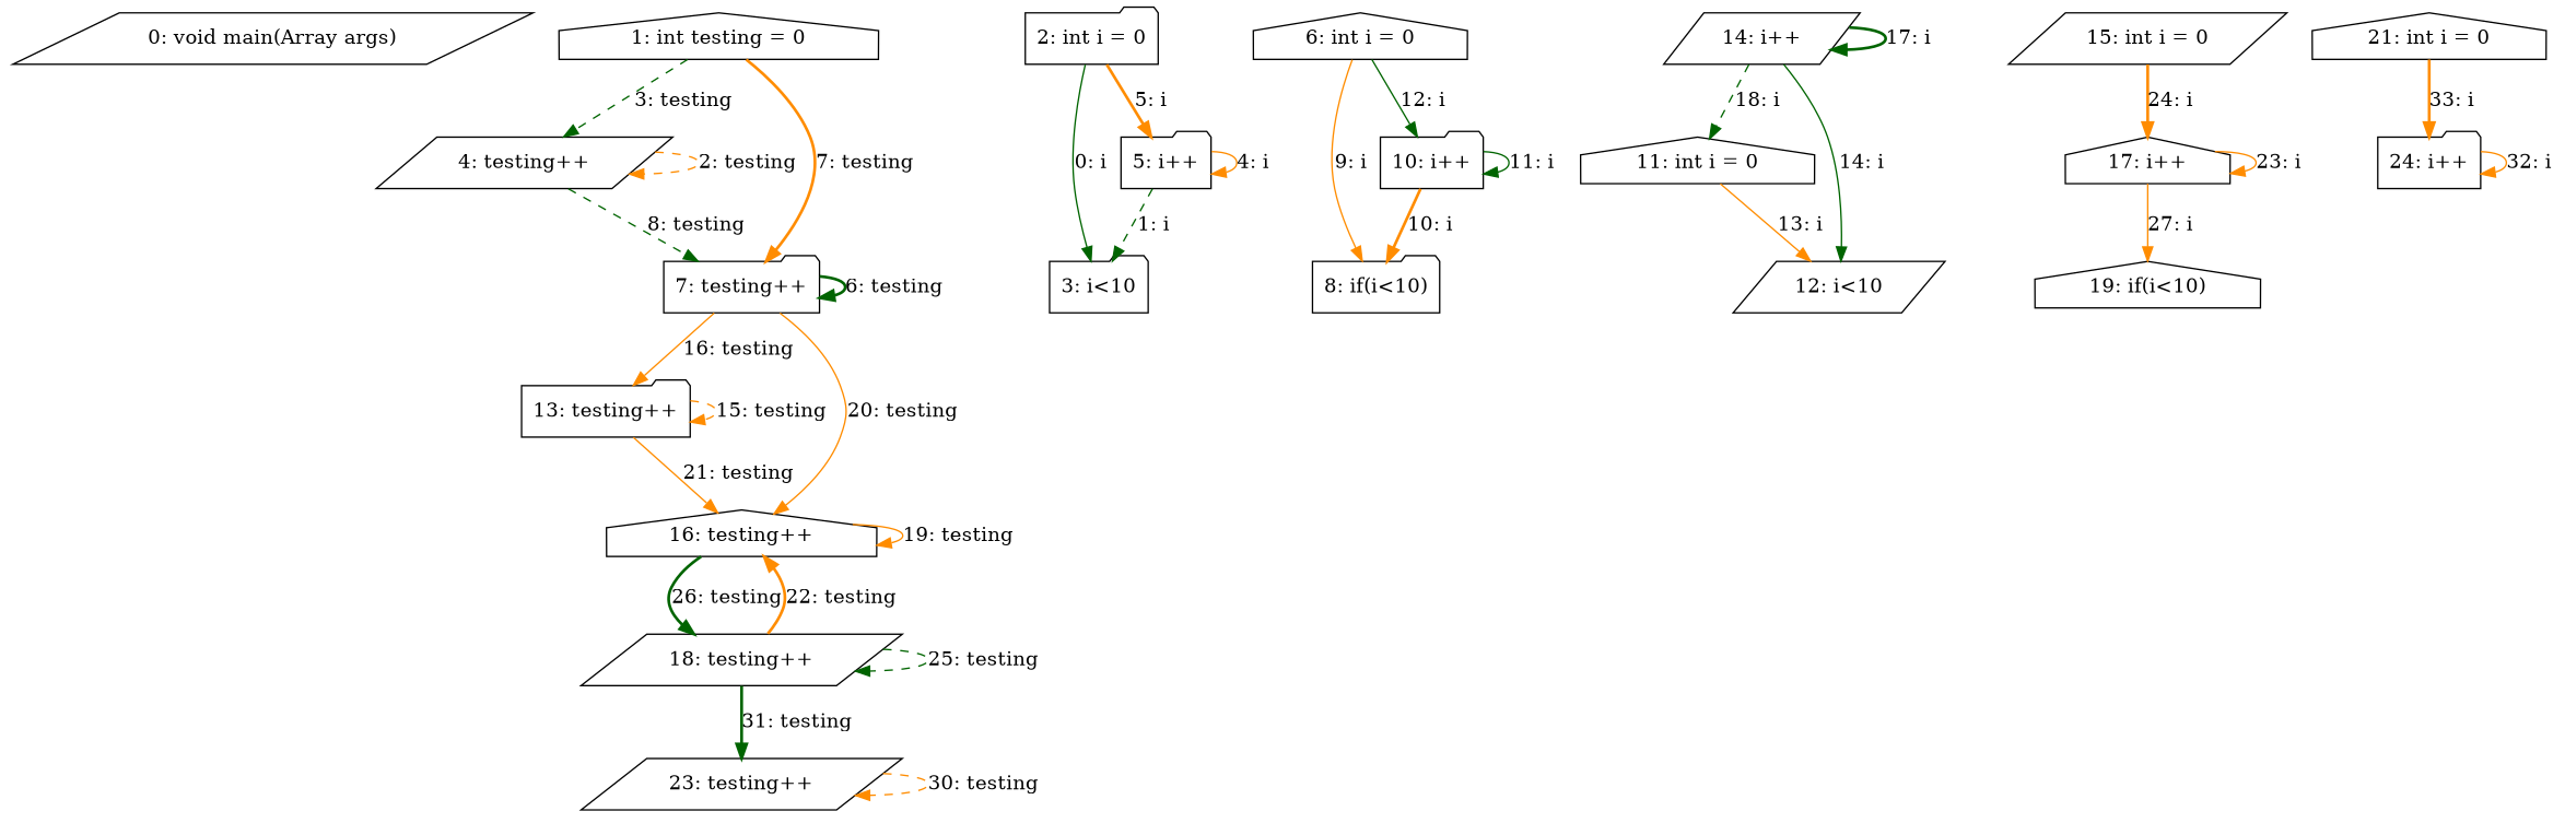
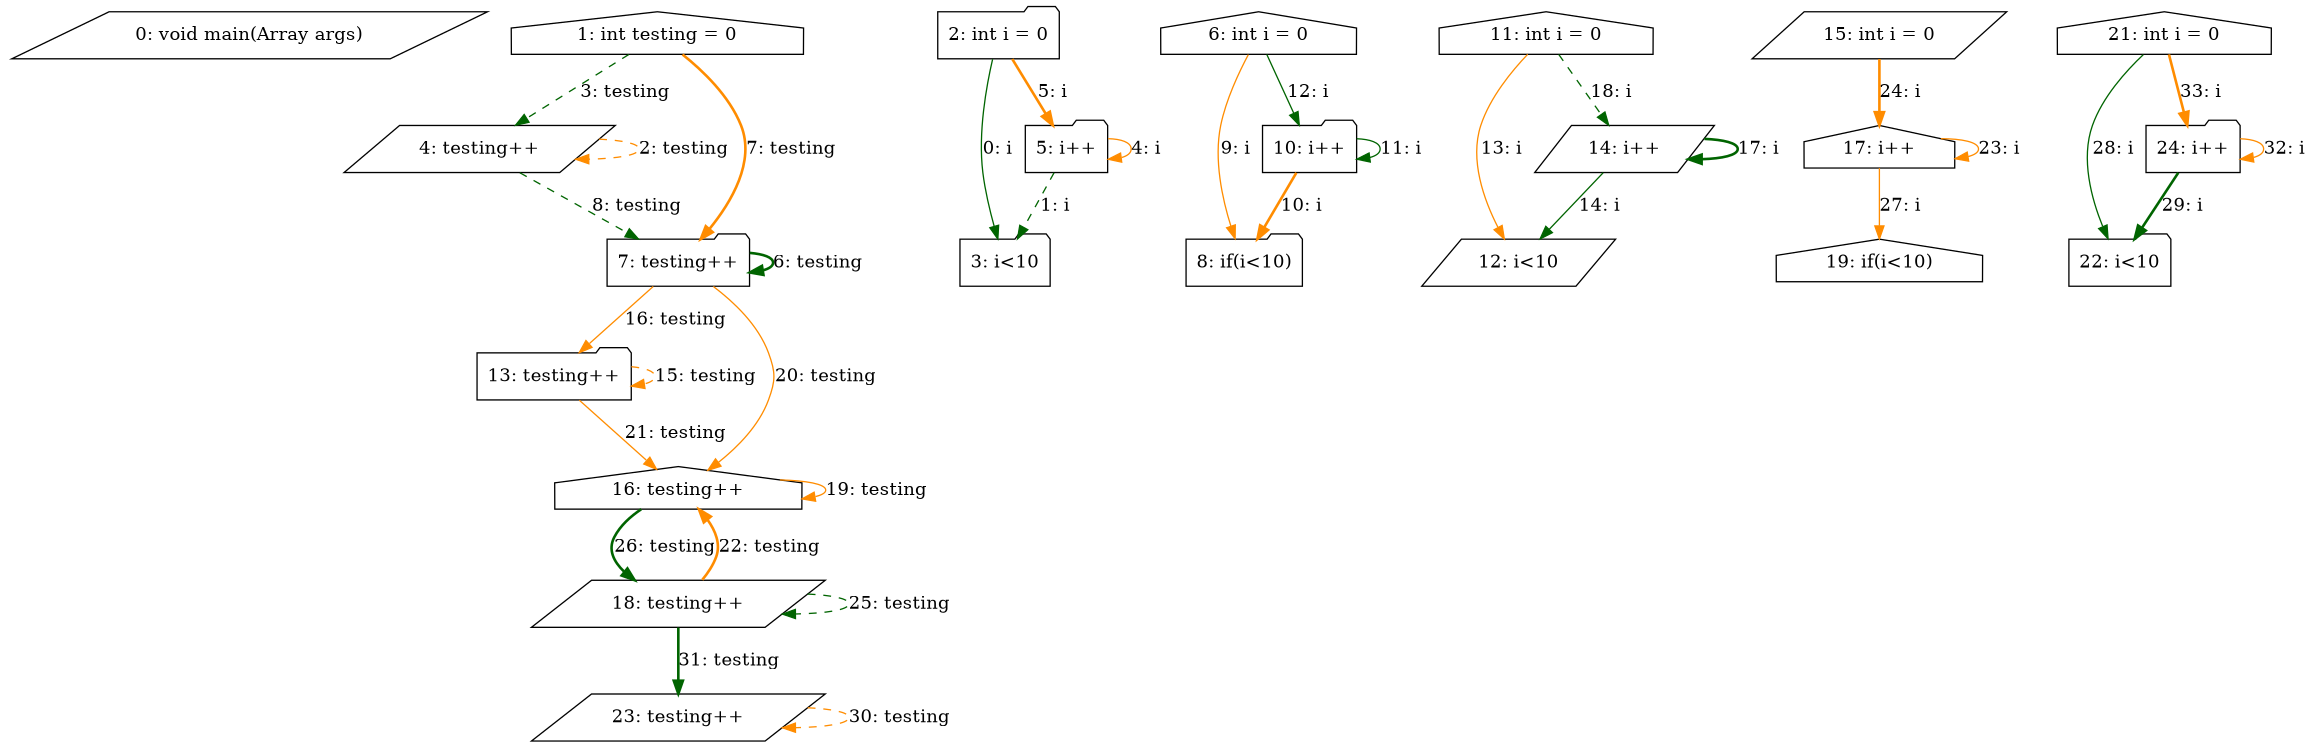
  digraph {
    node [shape=folder]
    edge [color=darkorange style=solid]
    n1 [label="0: void main(Array args)" shape=parallelogram]
    n2 [label="1: int testing = 0" shape=house]
    n3 [label="4: testing++" shape=parallelogram]
    n4 [label="7: testing++"]
    n5 [label="13: testing++"]
    n6 [label="16: testing++" shape=house]
    n7 [label="2: int i = 0"]
    n8 [label="3: i<10"]
    n9 [label="5: i++"]
    n10 [label="6: int i = 0" shape=house]
    n11 [label="8: if(i<10)"]
    n12 [label="10: i++"]
    n13 [label="18: testing++" shape=parallelogram]
    n14 [label="11: int i = 0" shape=house]
    n15 [label="12: i<10" shape=parallelogram]
    n16 [label="14: i++" shape=parallelogram]
    n17 [label="15: int i = 0" shape=parallelogram]
    n18 [label="17: i++" shape=house]
    n19 [label="19: if(i<10)" shape=house]
    n20 [label="23: testing++" shape=parallelogram]
    n21 [label="21: int i = 0" shape=house]
+   n22 [label="22: i<10"]
    n23 [label="24: i++"]
    n2 -> n3 [color=darkgreen label="3: testing" style=dashed]
    n2 -> n4 [label="7: testing" style=bold]
    n3 -> n3 [label="2: testing" style=dashed]
    n3 -> n4 [color=darkgreen label="8: testing" style=dashed]
    n4 -> n4 [color=darkgreen label="6: testing" style=bold]
    n4 -> n5 [label="16: testing"]
    n4 -> n6 [label="20: testing"]
    n5 -> n5 [label="15: testing" style=dashed]
    n5 -> n6 [label="21: testing"]
    n6 -> n6 [label="19: testing"]
    n6 -> n13 [color=darkgreen label="26: testing" style=bold]
    n7 -> n8 [color=darkgreen label="0: i"]
    n7 -> n9 [label="5: i" style=bold]
    n9 -> n8 [color=darkgreen label="1: i" style=dashed]
    n9 -> n9 [label="4: i"]
    n10 -> n11 [label="9: i"]
    n10 -> n12 [color=darkgreen label="12: i"]
    n12 -> n11 [label="10: i" style=bold]
    n12 -> n12 [color=darkgreen label="11: i"]
    n13 -> n6 [label="22: testing" style=bold]
    n13 -> n13 [color=darkgreen label="25: testing" style=dashed]
    n13 -> n20 [color=darkgreen label="31: testing" style=bold]
    n14 -> n15 [label="13: i"]
-   n16 -> n14 [color=darkgreen label="18: i" style=dashed]
+   n14 -> n16 [color=darkgreen label="18: i" style=dashed]
    n16 -> n15 [color=darkgreen label="14: i"]
    n16 -> n16 [color=darkgreen label="17: i" style=bold]
    n17 -> n18 [label="24: i" style=bold]
    n18 -> n18 [label="23: i"]
    n18 -> n19 [label="27: i"]
    n20 -> n20 [label="30: testing" style=dashed]
+   n21 -> n22 [color=darkgreen label="28: i"]
    n21 -> n23 [label="33: i" style=bold]
+   n23 -> n22 [color=darkgreen label="29: i" style=bold]
    n23 -> n23 [label="32: i"]
  }
